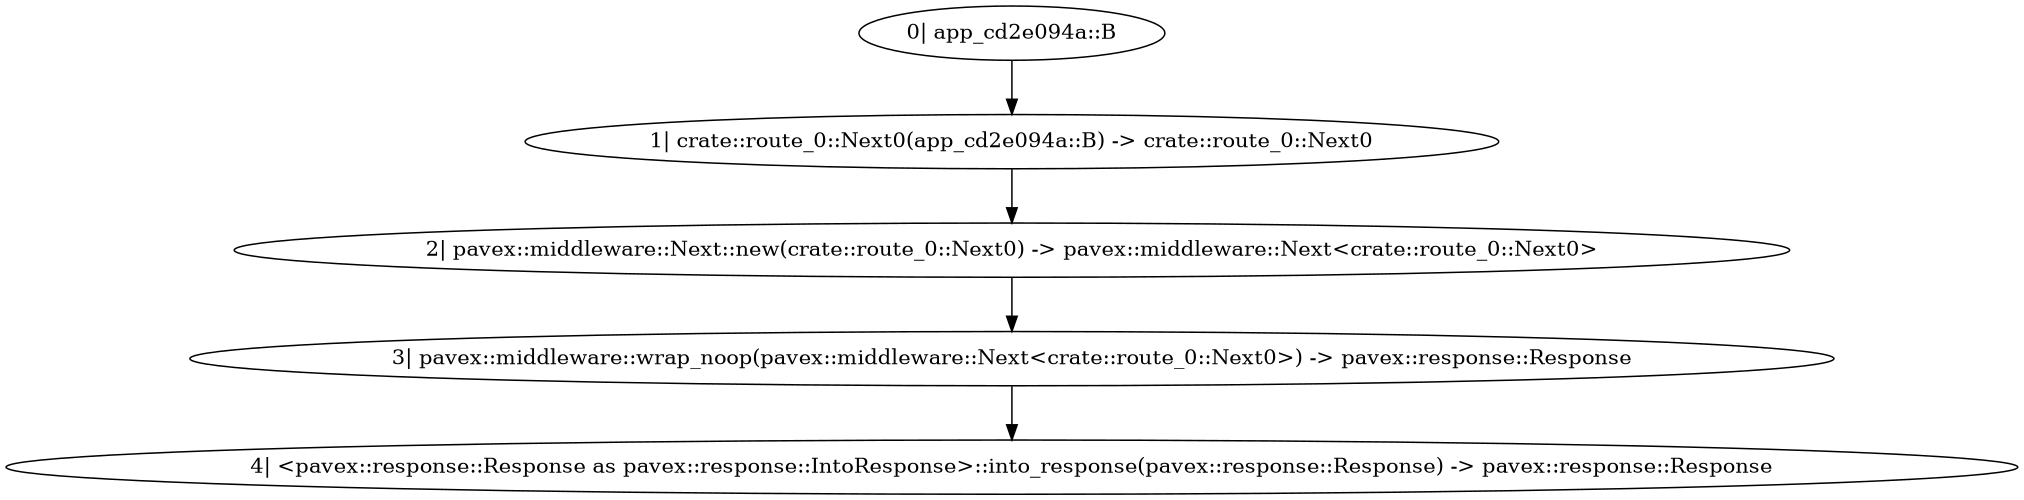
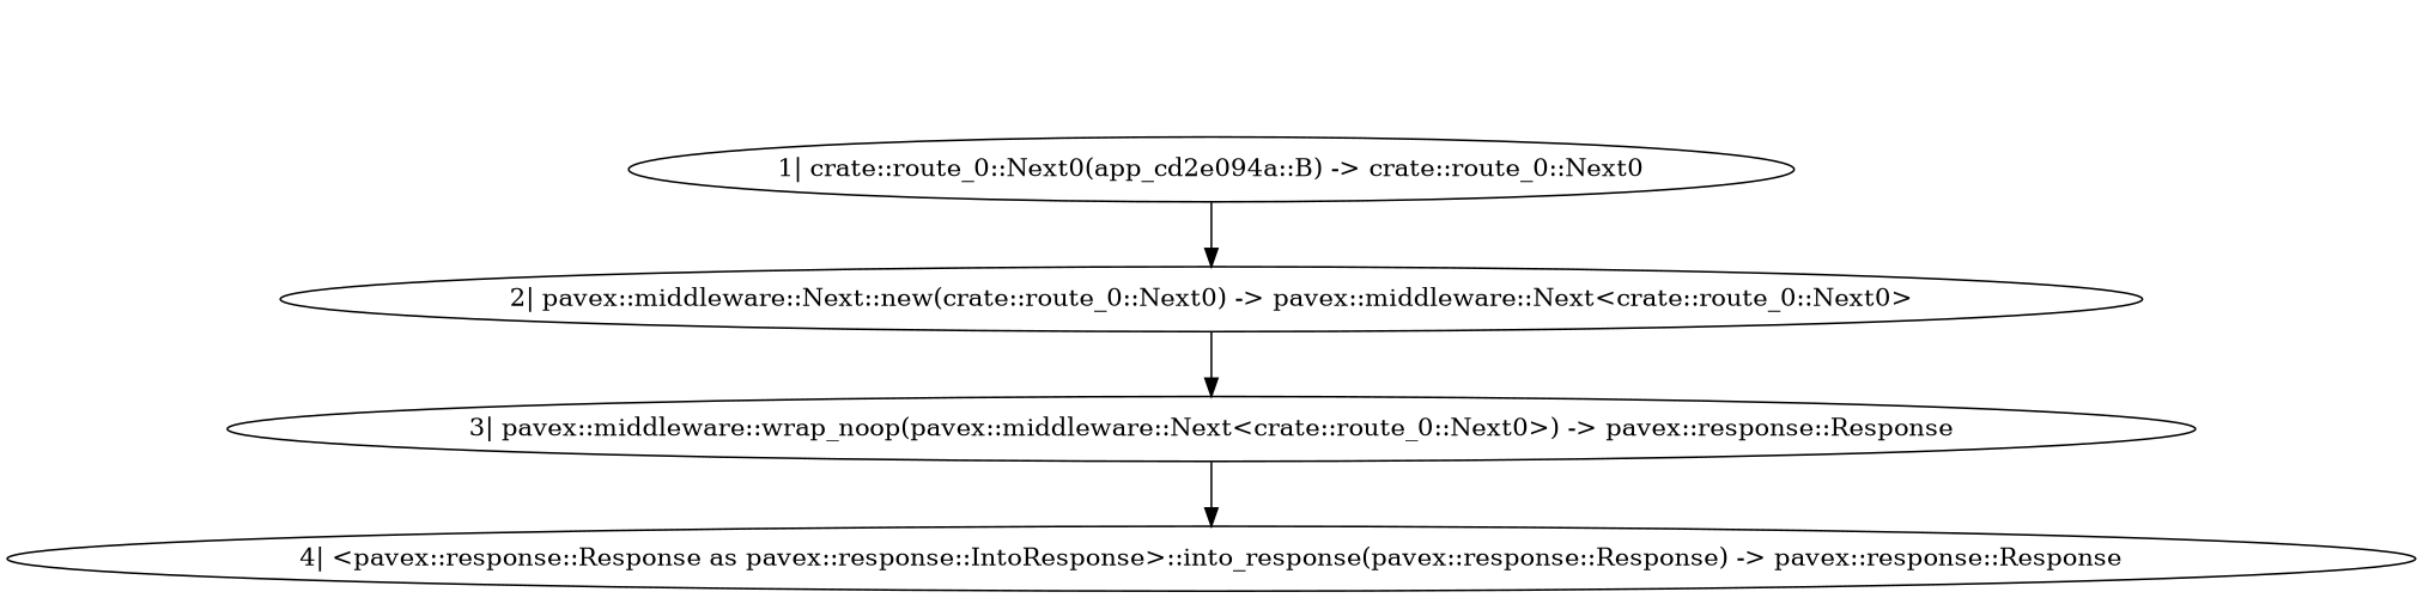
  digraph {
-   n1 [label="0| app_cd2e094a::B"]
    n2 [label="1| crate::route_0::Next0(app_cd2e094a::B) -> crate::route_0::Next0"]
    n3 [label="2| pavex::middleware::Next::new(crate::route_0::Next0) -> pavex::middleware::Next<crate::route_0::Next0>"]
    n4 [label="3| pavex::middleware::wrap_noop(pavex::middleware::Next<crate::route_0::Next0>) -> pavex::response::Response"]
    n5 [label="4| <pavex::response::Response as pavex::response::IntoResponse>::into_response(pavex::response::Response) -> pavex::response::Response"]
-   n1 -> n2
    n2 -> n3
    n3 -> n4
    n4 -> n5
  }
